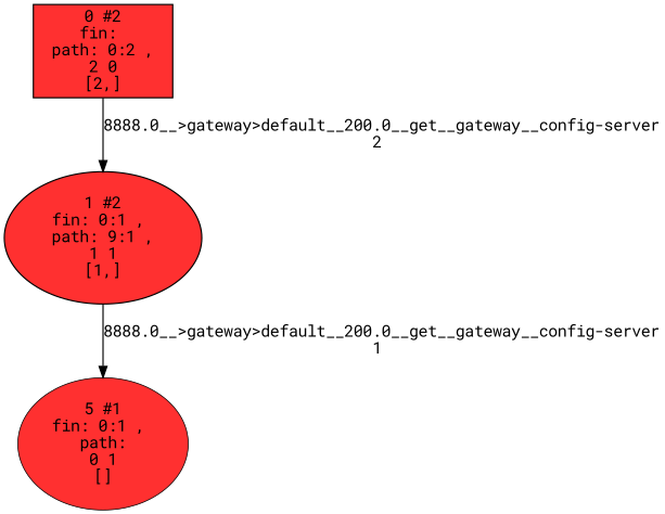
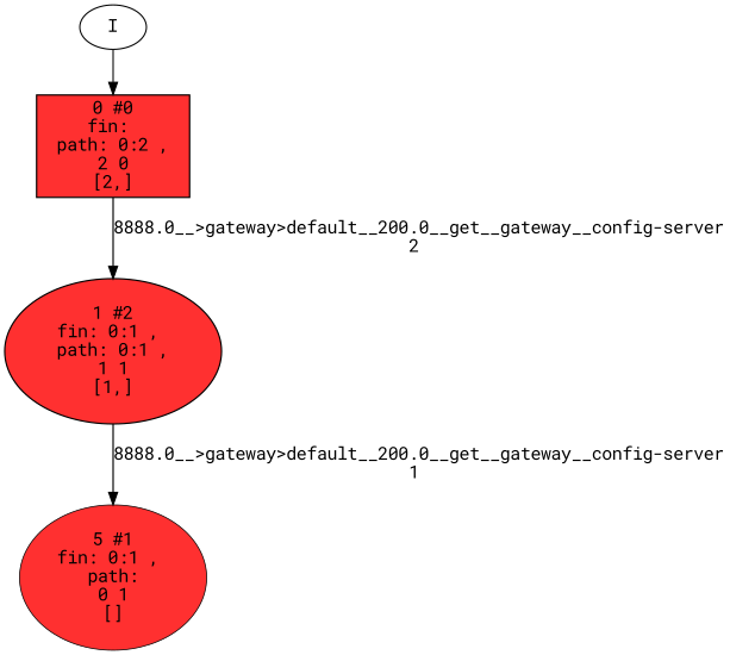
  digraph {
    fontname="Roboto Mono"
    node [fillcolor=firebrick1 fontname="Roboto Mono" penwidth=1.09861 style=filled]
    edge [fontname="Roboto Mono" penwidth=1.09861]
-   n1 [height=0.741276 label="0 #2\nfin: \n path: 0:2 , \n2 0\n[2,]" shape=box width=0.741276]
-   n2 [height=0.741276 label="1 #2\nfin: 0:1 , \n path: 9:1 , \n1 1\n[1,]" width=0.741276]
+   n1 [height=0.741276 label="0 #0\nfin: \n path: 0:2 , \n2 0\n[2,]" shape=box width=0.741276]
+   n2 [height=0.741276 label="1 #2\nfin: 0:1 , \n path: 0:1 , \n1 1\n[1,]" width=0.741276]
    n3 [height=0.526589 label="5 #1\nfin: 0:1 , \n path: \n0 1\n[]" penwidth=0.693147 width=0.526589]
+   I [fillcolor="" penwidth="" style=""]
    n1 -> n2 [label="8888.0__>gateway>default__200.0__get__gateway__config-server\n2 "]
    n2 -> n3 [label="8888.0__>gateway>default__200.0__get__gateway__config-server\n1 "]
+   I -> n1 [penwidth=""]
  }
